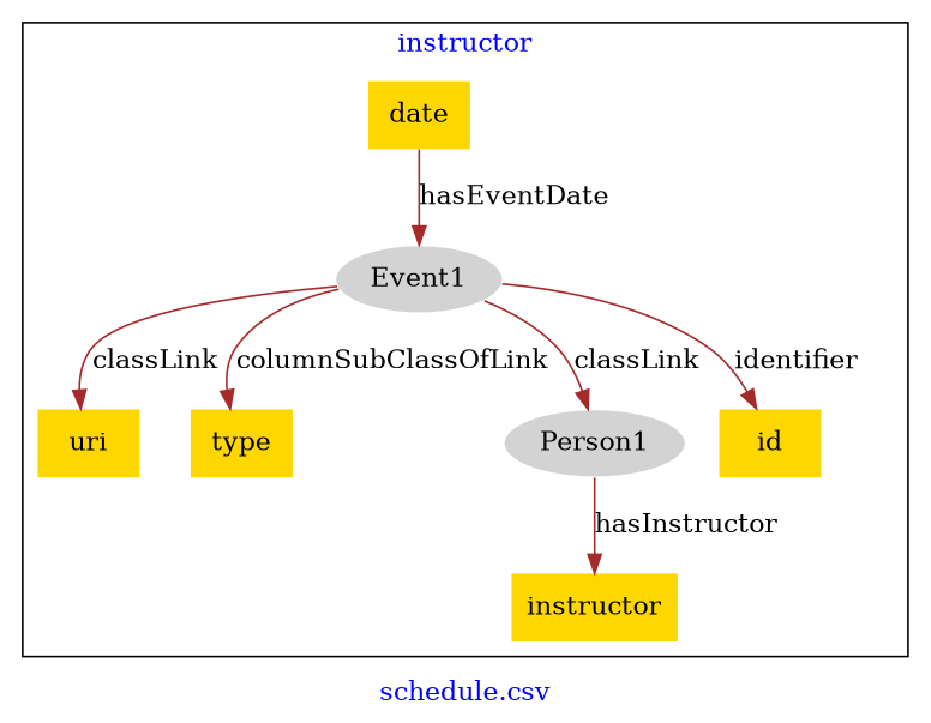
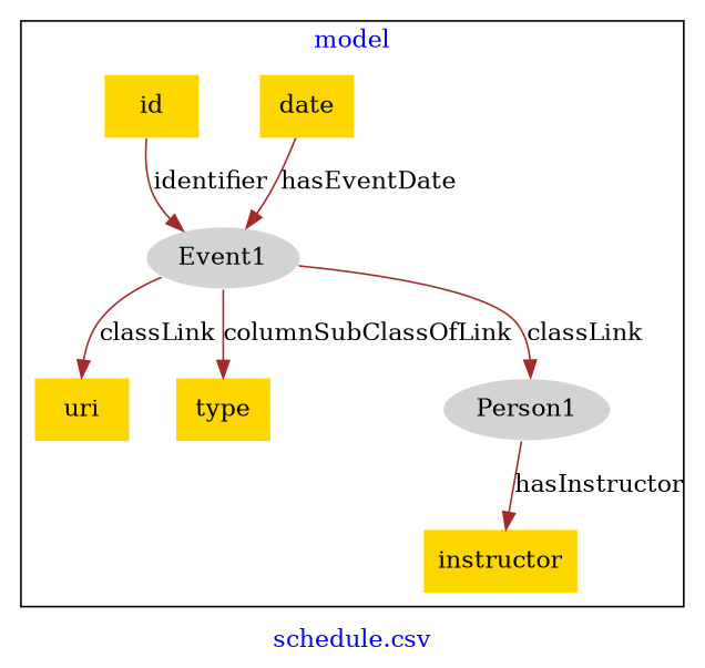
  digraph {
    fontcolor=blue
    label="schedule.csv"
    remincross=true
    node [fillcolor=gold style=filled shape=plaintext]
    edge [color=brown fontcolor=black]
    n1 [color=white fillcolor=lightgray label=Event1 shape=""]
    n2 [label=uri]
    n3 [label=type]
    n4 [label=date]
    n5 [color=white fillcolor=lightgray label=Person1 shape=""]
    n6 [label=id]
    n7 [label=instructor]
    subgraph cluster_1 {
-     label=instructor
+     label=model
      n1
      n2
      n3
      n4
      n5
      n6
      n7
    }
    n1 -> n2 [label=classLink]
    n1 -> n3 [label=columnSubClassOfLink]
    n1 -> n5 [label=classLink]
-   n1 -> n6 [label=identifier]
+   n6 -> n1 [label=identifier]
    n4 -> n1 [label=hasEventDate]
    n5 -> n7 [label=hasInstructor]
  }
